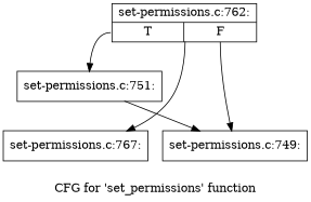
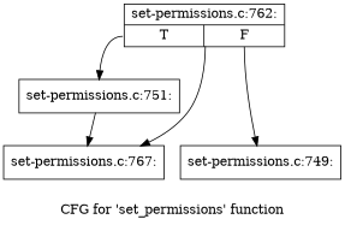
  digraph {
    label="CFG for 'set_permissions' function"
    node [shape=record]
    n1 [label="{set-permissions.c:762:|{<s0>T|<s1>F}}"]
    n2 [label="{set-permissions.c:751:}"]
    n3 [label="{set-permissions.c:749:}"]
    n4 [label="{set-permissions.c:767:}"]
    n1 -> n2 [tailport=s0]
    n1 -> n3 [tailport=s1]
    n1 -> n4
-   n2 -> n3
+   n2 -> n4
  }
